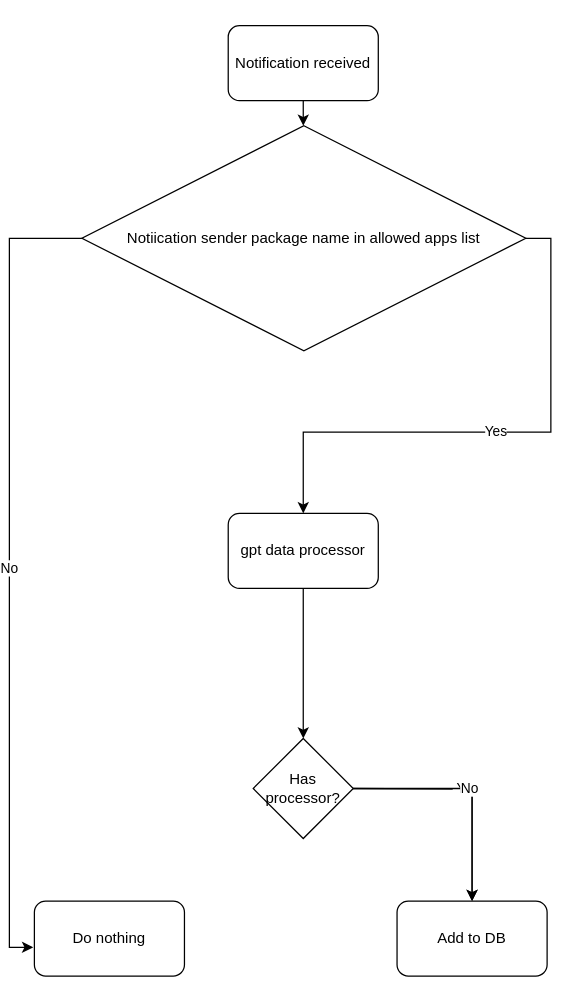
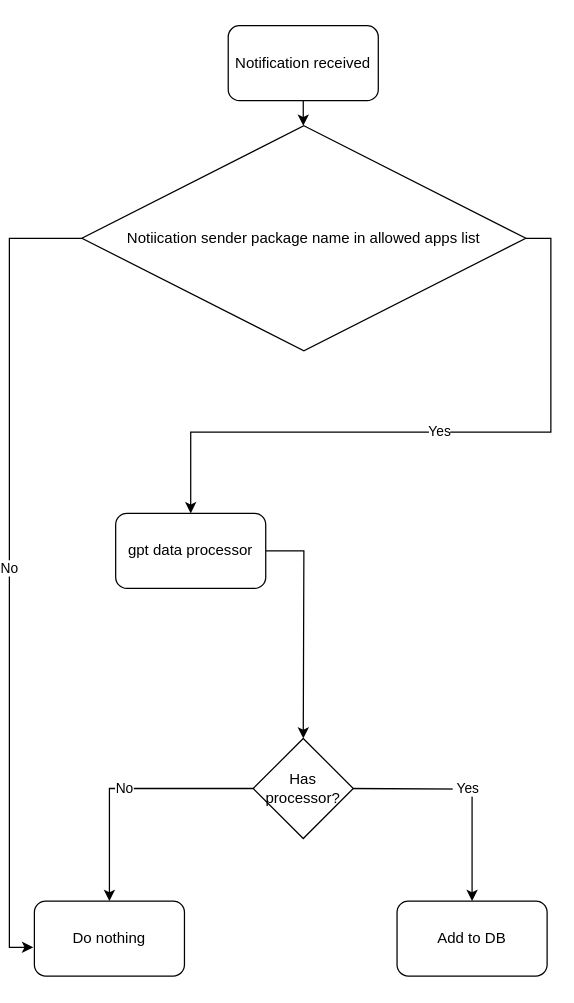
  <mxCell id="0" />
  <mxCell id="1" parent="0" />
  <mxCell id="2" style="edgeStyle=orthogonalEdgeStyle;rounded=0;orthogonalLoop=1;jettySize=auto;html=1;" edge="1" parent="1" source="3" target="12"><mxGeometry relative="1" as="geometry" /></mxCell>
  <mxCell id="3" value="Notification received" style="rounded=1;whiteSpace=wrap;html=1;" vertex="1" parent="1"><mxGeometry x="175" y="20" width="120" height="60" as="geometry" /></mxCell>
  <mxCell id="4" style="edgeStyle=orthogonalEdgeStyle;rounded=0;orthogonalLoop=1;jettySize=auto;html=1;" edge="1" parent="1" source="5"><mxGeometry relative="1" as="geometry"><mxPoint x="235" y="590" as="targetPoint" /></mxGeometry></mxCell>
- <mxCell id="5" value="gpt data processor" style="rounded=1;whiteSpace=wrap;html=1;" vertex="1" parent="1"><mxGeometry x="175" y="410" width="120" height="60" as="geometry" /></mxCell>
+ <mxCell id="5" value="gpt data processor" style="rounded=1;whiteSpace=wrap;html=1;" vertex="1" parent="1"><mxGeometry x="85" y="410" width="120" height="60" as="geometry" /></mxCell>
  <mxCell id="6" value="&amp;nbsp;Yes" style="edgeStyle=orthogonalEdgeStyle;rounded=0;orthogonalLoop=1;jettySize=auto;html=1;" edge="1" parent="1" target="9"><mxGeometry relative="1" as="geometry"><mxPoint x="270" y="630" as="sourcePoint" /><mxPoint x="365" y="740" as="targetPoint" /></mxGeometry></mxCell>
- <mxCell id="7" value="No" style="edgeStyle=orthogonalEdgeStyle;rounded=0;orthogonalLoop=1;jettySize=auto;html=1;" edge="1" parent="1" source="8" target="9"><mxGeometry relative="1" as="geometry"><mxPoint x="80" y="710" as="targetPoint" /></mxGeometry></mxCell>
+ <mxCell id="7" value="No" style="edgeStyle=orthogonalEdgeStyle;rounded=0;orthogonalLoop=1;jettySize=auto;html=1;entryX=0.5;entryY=0;entryDx=0;entryDy=0;" edge="1" parent="1" source="8" target="10"><mxGeometry relative="1" as="geometry"><mxPoint x="80" y="710" as="targetPoint" /></mxGeometry></mxCell>
  <mxCell id="8" value="Has processor?" style="rhombus;whiteSpace=wrap;html=1;" vertex="1" parent="1"><mxGeometry x="195" y="590" width="80" height="80" as="geometry" /></mxCell>
  <mxCell id="9" value="Add to DB" style="rounded=1;whiteSpace=wrap;html=1;" vertex="1" parent="1"><mxGeometry x="310" y="720" width="120" height="60" as="geometry" /></mxCell>
  <mxCell id="10" value="Do nothing" style="rounded=1;whiteSpace=wrap;html=1;" vertex="1" parent="1"><mxGeometry x="20" y="720" width="120" height="60" as="geometry" /></mxCell>
  <mxCell id="11" value="Yes" style="edgeStyle=orthogonalEdgeStyle;rounded=0;orthogonalLoop=1;jettySize=auto;html=1;exitX=1;exitY=0.5;exitDx=0;exitDy=0;entryX=0.5;entryY=0;entryDx=0;entryDy=0;" edge="1" parent="1" source="12" target="5"><mxGeometry relative="1" as="geometry" /></mxCell>
  <mxCell id="12" value="Notiication sender package name in allowed apps list" style="rhombus;whiteSpace=wrap;html=1;" vertex="1" parent="1"><mxGeometry x="58" y="100" width="355" height="180" as="geometry" /></mxCell>
  <mxCell id="13" value="No" style="edgeStyle=orthogonalEdgeStyle;rounded=0;orthogonalLoop=1;jettySize=auto;html=1;exitX=0;exitY=0.5;exitDx=0;exitDy=0;entryX=-0.008;entryY=0.617;entryDx=0;entryDy=0;entryPerimeter=0;" edge="1" parent="1" source="12" target="10"><mxGeometry relative="1" as="geometry" /></mxCell>
